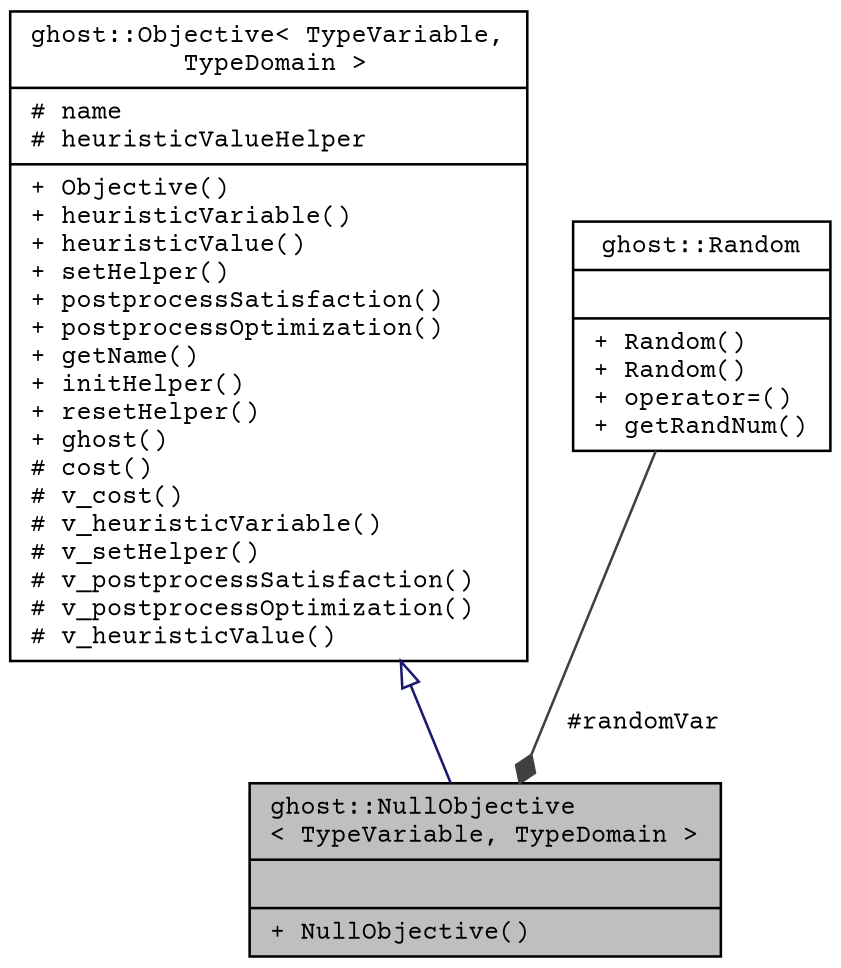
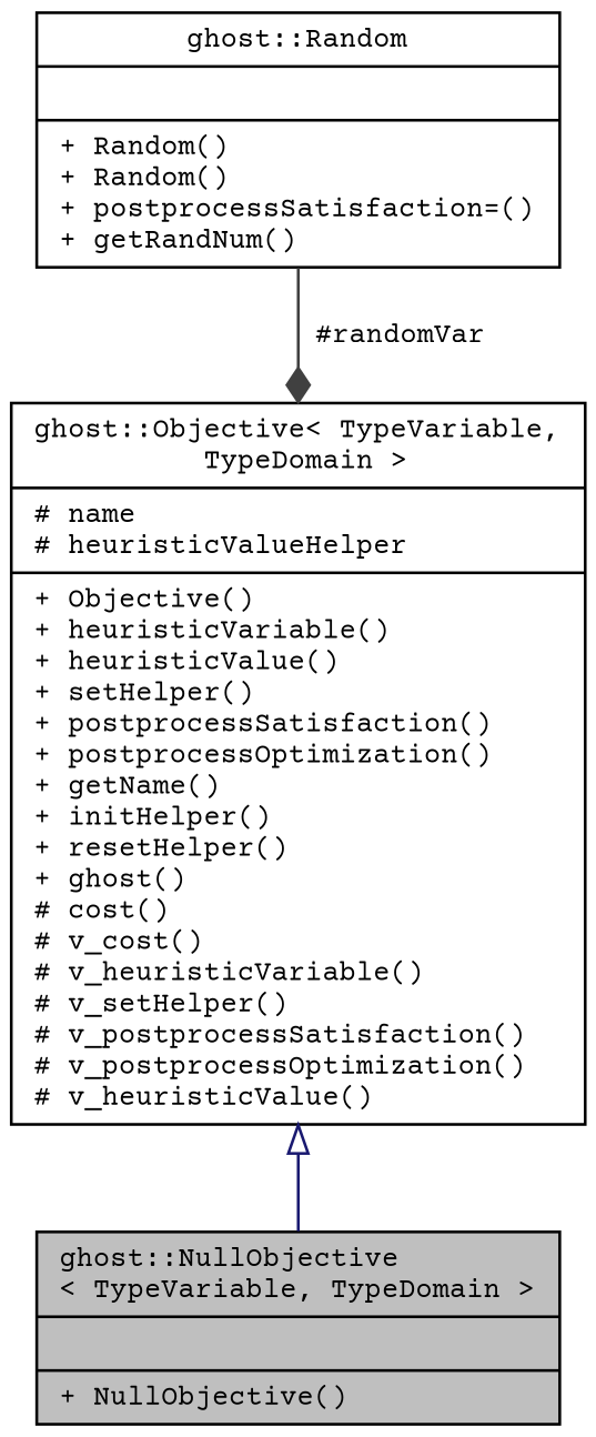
  digraph {
    fontname="Courier Prime"
    node [color=black fillcolor=white fontname="Courier Prime" fontsize=10 shape=record style=filled]
    edge [fontname="Courier Prime" fontsize=10 labelfontname=Helvetica labelfontsize=10 style=solid]
    n1 [fillcolor=grey75 fontcolor=black height=0.2 label="{ghost::NullObjective\l\< TypeVariable, TypeDomain \>\n||+ NullObjective()\l}" width=0.4]
    n2 [height=0.2 label="{ghost::Objective\< TypeVariable,\l TypeDomain \>\n|# name\l# heuristicValueHelper\l|+ Objective()\l+ heuristicVariable()\l+ heuristicValue()\l+ setHelper()\l+ postprocessSatisfaction()\l+ postprocessOptimization()\l+ getName()\l+ initHelper()\l+ resetHelper()\l+ ghost()\l# cost()\l# v_cost()\l# v_heuristicVariable()\l# v_setHelper()\l# v_postprocessSatisfaction()\l# v_postprocessOptimization()\l# v_heuristicValue()\l}" width=0.4]
-   n3 [height=0.2 label="{ghost::Random\n||+ Random()\l+ Random()\l+ operator=()\l+ getRandNum()\l}" width=0.4]
+   n3 [height=0.2 label="{ghost::Random\n||+ Random()\l+ Random()\l+ postprocessSatisfaction=()\l+ getRandNum()\l}" width=0.4]
    n2 -> n1 [arrowtail=onormal color=midnightblue dir=back]
-   n3 -> n1 [arrowhead=diamond color=grey25 label=" #randomVar"]
+   n3 -> n2 [arrowhead=diamond color=grey25 label=" #randomVar"]
  }
